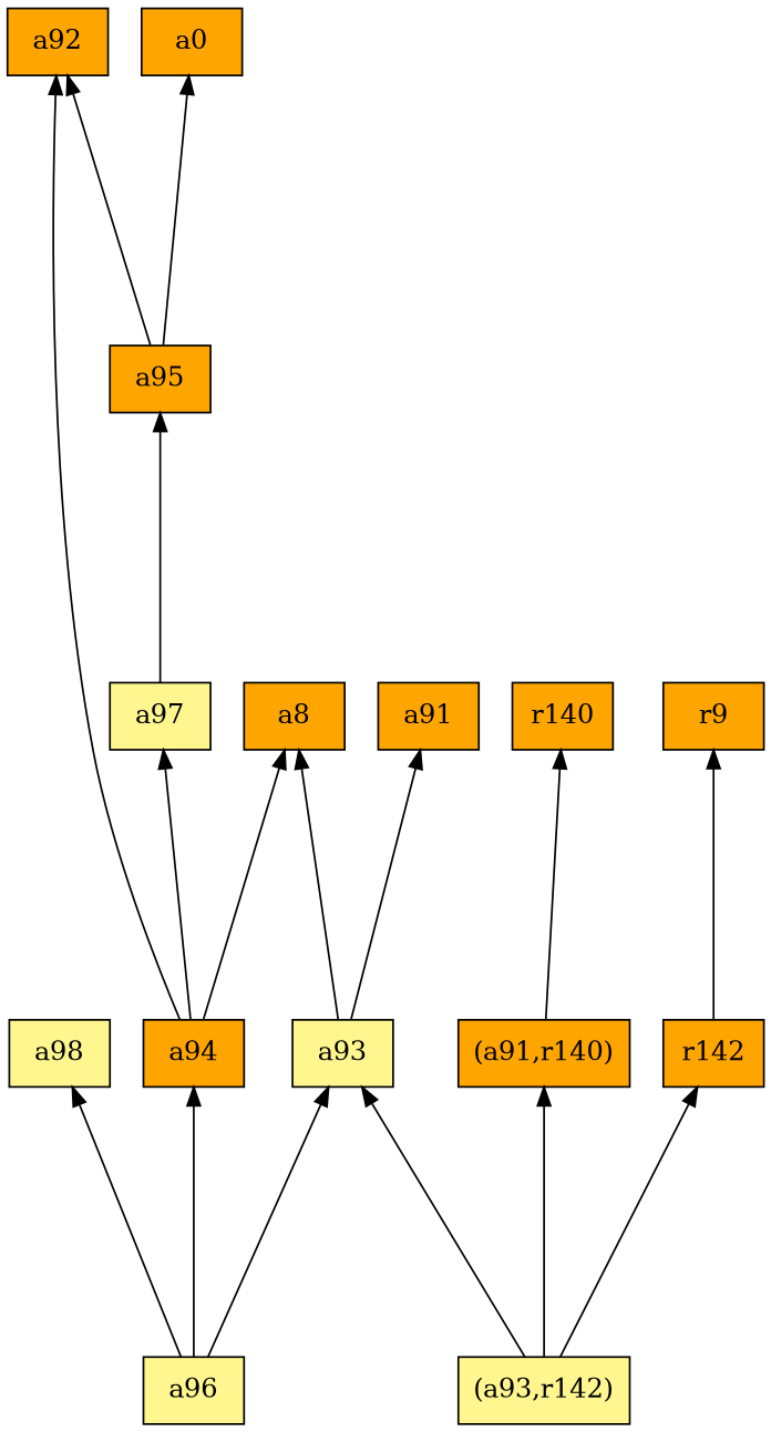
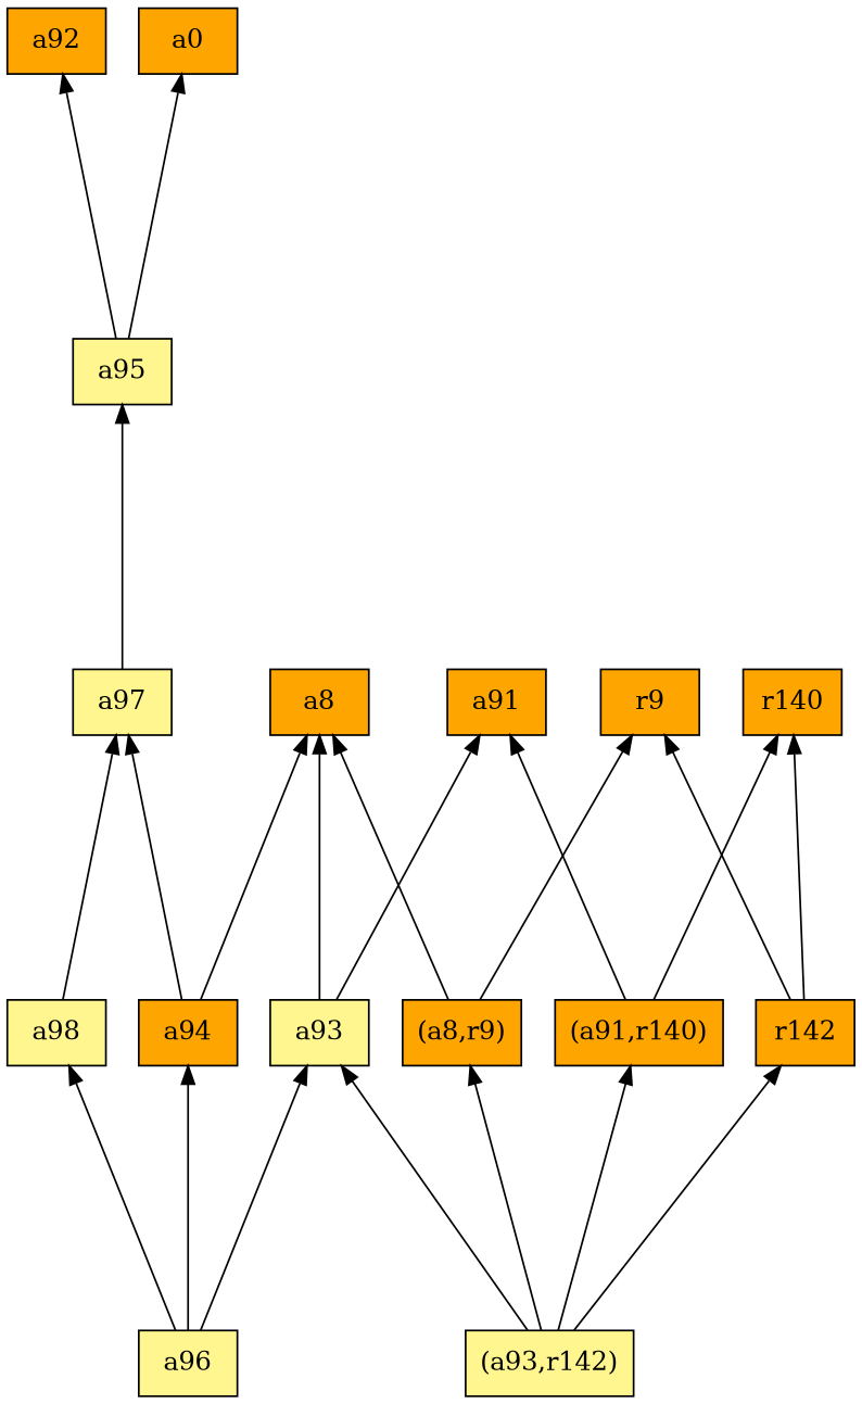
  digraph {
    rankdir=BT
    ranksep=2.0
    node [fillcolor=orange shape=record style=filled]
-   n1 [label="{a95}"]
+   n1 [fillcolor=khaki1 label="{a95}"]
    n2 [label="{a92}"]
    n3 [label="{a0}"]
    n4 [fillcolor=khaki1 label="{a98}"]
    n5 [fillcolor=khaki1 label="{a97}"]
    n6 [fillcolor=khaki1 label="{a96}"]
    n7 [fillcolor=khaki1 label="{a93}"]
    n8 [label="{a94}"]
    n9 [label="{r142}"]
    n10 [label="{r9}"]
    n11 [label="{r140}"]
    n12 [label="{a8}"]
    n13 [fillcolor=khaki1 label="{(a93,r142)}"]
+   n14 [label="{(a8,r9)}"]
    n15 [label="{(a91,r140)}"]
    n16 [label="{a91}"]
    n1 -> n2
    n1 -> n3
+   n4 -> n5
    n5 -> n1
    n6 -> n4
    n6 -> n7
    n6 -> n8
    n7 -> n12
    n7 -> n16
-   n8 -> n2
    n8 -> n5
    n8 -> n12
    n9 -> n10
+   n9 -> n11
    n13 -> n7
    n13 -> n9
+   n13 -> n14
    n13 -> n15
+   n14 -> n10
+   n14 -> n12
    n15 -> n11
+   n15 -> n16
  }
